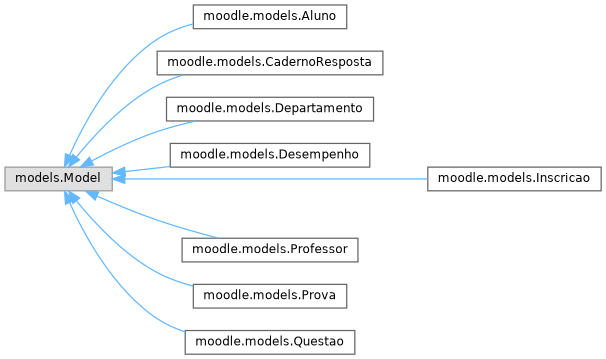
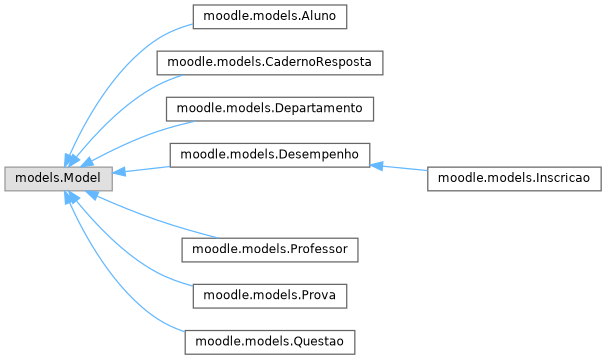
  digraph {
    rankdir=LR
    node [color=grey40 fillcolor=white fontname=Helvetica fontsize=10 shape=box style=filled]
    edge [color=steelblue1 dir=back fontname=Helvetica fontsize=10 labelfontname=Helvetica labelfontsize=10 style=solid]
    n1 [color=grey60 fillcolor="#E0E0E0" height=0.2 label="models.Model" width=0.4]
    n2 [height=0.2 label="moodle.models.Aluno" width=0.4]
    n3 [height=0.2 label="moodle.models.CadernoResposta" width=0.4]
    n4 [height=0.2 label="moodle.models.Departamento" width=0.4]
    n5 [height=0.2 label="moodle.models.Desempenho" width=0.4]
    n6 [height=0.2 label="moodle.models.Inscricao" width=0.4]
    n7 [height=0.2 label="moodle.models.Professor" width=0.4]
    n8 [height=0.2 label="moodle.models.Prova" width=0.4]
    n9 [height=0.2 label="moodle.models.Questao" width=0.4]
    n1 -> n2
    n1 -> n3
    n1 -> n4
    n1 -> n5
-   n1 -> n6
+   n5 -> n6
    n1 -> n7
    n1 -> n8
    n1 -> n9
  }
